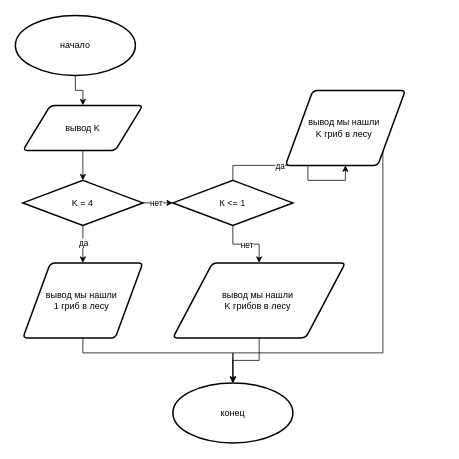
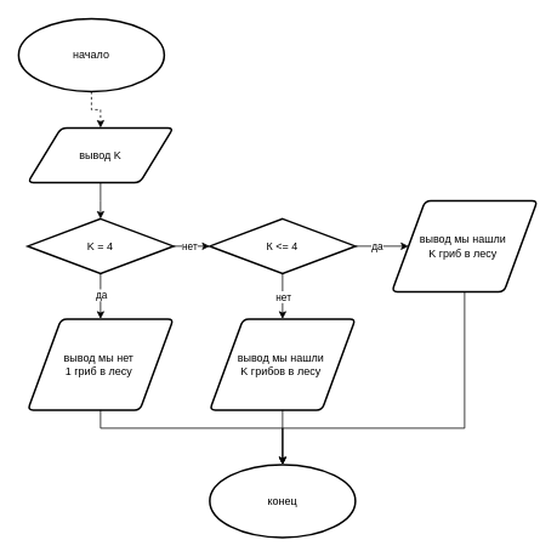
  <mxCell id="0" />
  <mxCell id="1" parent="0" />
- <mxCell id="2" value="" style="edgeStyle=orthogonalEdgeStyle;rounded=0;orthogonalLoop=1;jettySize=auto;html=1;" parent="1" source="3" target="5" edge="1"><mxGeometry relative="1" as="geometry" /></mxCell>
+ <mxCell id="2" value="" style="edgeStyle=orthogonalEdgeStyle;rounded=0;orthogonalLoop=1;jettySize=auto;html=1;dashed=1;" parent="1" source="3" target="5" edge="1"><mxGeometry relative="1" as="geometry" /></mxCell>
  <mxCell id="3" value="начало" style="strokeWidth=2;html=1;shape=mxgraph.flowchart.start_2;whiteSpace=wrap;" parent="1" vertex="1"><mxGeometry x="20" y="20" width="160" height="80" as="geometry" /></mxCell>
  <mxCell id="4" value="" style="edgeStyle=orthogonalEdgeStyle;rounded=0;orthogonalLoop=1;jettySize=auto;html=1;" parent="1" source="5" edge="1"><mxGeometry relative="1" as="geometry"><mxPoint x="110" y="240" as="targetPoint" /></mxGeometry></mxCell>
  <mxCell id="5" value="вывод K" style="shape=parallelogram;html=1;strokeWidth=2;perimeter=parallelogramPerimeter;whiteSpace=wrap;rounded=1;arcSize=12;size=0.23;" parent="1" vertex="1"><mxGeometry x="30" y="140" width="160" height="60" as="geometry" /></mxCell>
  <mxCell id="6" value="" style="edgeStyle=orthogonalEdgeStyle;rounded=0;orthogonalLoop=1;jettySize=auto;html=1;" edge="1" parent="1" source="10" target="11"><mxGeometry relative="1" as="geometry" /></mxCell>
  <mxCell id="7" value="да" style="edgeLabel;html=1;align=center;verticalAlign=middle;resizable=0;points=[];" vertex="1" connectable="0" parent="6"><mxGeometry x="-0.087" relative="1" as="geometry"><mxPoint as="offset" /></mxGeometry></mxCell>
  <mxCell id="8" value="" style="edgeStyle=orthogonalEdgeStyle;rounded=0;orthogonalLoop=1;jettySize=auto;html=1;" edge="1" parent="1" source="10" target="17"><mxGeometry relative="1" as="geometry" /></mxCell>
  <mxCell id="9" value="нет" style="edgeLabel;html=1;align=center;verticalAlign=middle;resizable=0;points=[];" vertex="1" connectable="0" parent="8"><mxGeometry x="-0.156" y="-1" relative="1" as="geometry"><mxPoint y="-1" as="offset" /></mxGeometry></mxCell>
  <mxCell id="10" value="K = 4" style="strokeWidth=2;html=1;shape=mxgraph.flowchart.decision;whiteSpace=wrap;" parent="1" vertex="1"><mxGeometry x="30" y="240" width="160" height="60" as="geometry" /></mxCell>
- <mxCell id="11" value="вывод&amp;nbsp;&lt;span style=&quot;&quot; lang=&quot;RU&quot;&gt;&lt;font style=&quot;&quot;&gt;&lt;font face=&quot;Helvetica&quot;&gt;мы нашли&amp;nbsp;&lt;/font&gt;&lt;/font&gt;&lt;/span&gt;&lt;div&gt;&lt;span style=&quot;&quot; lang=&quot;RU&quot;&gt;&lt;font style=&quot;&quot;&gt;&lt;font face=&quot;Helvetica&quot;&gt;1 гриб в &lt;/font&gt;&lt;font face=&quot;Helvetica&quot;&gt;лесу&lt;/font&gt;&lt;/font&gt;&lt;/span&gt;&lt;font face=&quot;Helvetica&quot;&gt;&amp;nbsp;&lt;/font&gt;&lt;/div&gt;" style="shape=parallelogram;html=1;strokeWidth=2;perimeter=parallelogramPerimeter;whiteSpace=wrap;rounded=1;arcSize=12;size=0.23;" parent="1" vertex="1"><mxGeometry x="30" y="350" width="160" height="100" as="geometry" /></mxCell>
+ <mxCell id="11" value="вывод&amp;nbsp;&lt;span style=&quot;&quot; lang=&quot;RU&quot;&gt;&lt;font style=&quot;&quot;&gt;&lt;font face=&quot;Helvetica&quot;&gt;мы нет&amp;nbsp;&lt;/font&gt;&lt;/font&gt;&lt;/span&gt;&lt;div&gt;&lt;span style=&quot;&quot; lang=&quot;RU&quot;&gt;&lt;font style=&quot;&quot;&gt;&lt;font face=&quot;Helvetica&quot;&gt;1 гриб в &lt;/font&gt;&lt;font face=&quot;Helvetica&quot;&gt;лесу&lt;/font&gt;&lt;/font&gt;&lt;/span&gt;&lt;font face=&quot;Helvetica&quot;&gt;&amp;nbsp;&lt;/font&gt;&lt;/div&gt;" style="shape=parallelogram;html=1;strokeWidth=2;perimeter=parallelogramPerimeter;whiteSpace=wrap;rounded=1;arcSize=12;size=0.23;" parent="1" vertex="1"><mxGeometry x="30" y="350" width="160" height="100" as="geometry" /></mxCell>
  <mxCell id="12" value="конец" style="strokeWidth=2;html=1;shape=mxgraph.flowchart.start_2;whiteSpace=wrap;" parent="1" vertex="1"><mxGeometry x="230" y="510" width="160" height="80" as="geometry" /></mxCell>
  <mxCell id="13" value="" style="edgeStyle=orthogonalEdgeStyle;rounded=0;orthogonalLoop=1;jettySize=auto;html=1;" edge="1" parent="1" source="17" target="19"><mxGeometry relative="1" as="geometry" /></mxCell>
  <mxCell id="14" value="да" style="edgeLabel;html=1;align=center;verticalAlign=middle;resizable=0;points=[];" vertex="1" connectable="0" parent="13"><mxGeometry x="-0.22" y="-1" relative="1" as="geometry"><mxPoint y="-1" as="offset" /></mxGeometry></mxCell>
  <mxCell id="15" value="" style="edgeStyle=orthogonalEdgeStyle;rounded=0;orthogonalLoop=1;jettySize=auto;html=1;" edge="1" parent="1" source="17" target="20"><mxGeometry relative="1" as="geometry" /></mxCell>
  <mxCell id="16" value="нет" style="edgeLabel;html=1;align=center;verticalAlign=middle;resizable=0;points=[];" vertex="1" connectable="0" parent="15"><mxGeometry x="0.004" relative="1" as="geometry"><mxPoint as="offset" /></mxGeometry></mxCell>
- <mxCell id="17" value="К &amp;lt;= 1" style="strokeWidth=2;html=1;shape=mxgraph.flowchart.decision;whiteSpace=wrap;" vertex="1" parent="1"><mxGeometry x="230" y="240" width="160" height="60" as="geometry" /></mxCell>
+ <mxCell id="17" value="К &amp;lt;= 4" style="strokeWidth=2;html=1;shape=mxgraph.flowchart.decision;whiteSpace=wrap;" vertex="1" parent="1"><mxGeometry x="230" y="240" width="160" height="60" as="geometry" /></mxCell>
  <mxCell id="18" style="edgeStyle=orthogonalEdgeStyle;rounded=0;orthogonalLoop=1;jettySize=auto;html=1;" edge="1" parent="1" source="19"><mxGeometry relative="1" as="geometry"><mxPoint x="310" y="510" as="targetPoint" /><Array as="points"><mxPoint x="510" y="470" /><mxPoint x="310" y="470" /></Array></mxGeometry></mxCell>
- <mxCell id="19" value="вывод&amp;nbsp;&lt;span style=&quot;&quot; lang=&quot;RU&quot;&gt;&lt;font style=&quot;&quot;&gt;&lt;font face=&quot;Helvetica&quot;&gt;мы нашли&amp;nbsp;&lt;/font&gt;&lt;/font&gt;&lt;/span&gt;&lt;div&gt;&lt;span style=&quot;&quot; lang=&quot;RU&quot;&gt;&lt;font style=&quot;&quot;&gt;&lt;font face=&quot;Helvetica&quot;&gt;K гриб в &lt;/font&gt;&lt;font face=&quot;Helvetica&quot;&gt;лесу&lt;/font&gt;&lt;/font&gt;&lt;/span&gt;&lt;font face=&quot;Helvetica&quot;&gt;&amp;nbsp;&lt;/font&gt;&lt;/div&gt;" style="shape=parallelogram;html=1;strokeWidth=2;perimeter=parallelogramPerimeter;whiteSpace=wrap;rounded=1;arcSize=12;size=0.23;" vertex="1" parent="1"><mxGeometry x="380" y="120" width="160" height="100" as="geometry" /></mxCell>
- <mxCell id="20" value="вывод&amp;nbsp;&lt;span style=&quot;&quot; lang=&quot;RU&quot;&gt;&lt;font style=&quot;&quot;&gt;&lt;font face=&quot;Helvetica&quot;&gt;мы нашли&amp;nbsp;&lt;/font&gt;&lt;/font&gt;&lt;/span&gt;&lt;div&gt;&lt;span style=&quot;&quot; lang=&quot;RU&quot;&gt;&lt;font style=&quot;&quot;&gt;&lt;font face=&quot;Helvetica&quot;&gt;K грибов в &lt;/font&gt;&lt;font face=&quot;Helvetica&quot;&gt;лесу&lt;/font&gt;&lt;/font&gt;&lt;/span&gt;&lt;font face=&quot;Helvetica&quot;&gt;&amp;nbsp;&lt;/font&gt;&lt;/div&gt;" style="shape=parallelogram;html=1;strokeWidth=2;perimeter=parallelogramPerimeter;whiteSpace=wrap;rounded=1;arcSize=12;size=0.23;" vertex="1" parent="1"><mxGeometry x="230" y="350" width="230" height="100" as="geometry" /></mxCell>
+ <mxCell id="19" value="вывод&amp;nbsp;&lt;span style=&quot;&quot; lang=&quot;RU&quot;&gt;&lt;font style=&quot;&quot;&gt;&lt;font face=&quot;Helvetica&quot;&gt;мы нашли&amp;nbsp;&lt;/font&gt;&lt;/font&gt;&lt;/span&gt;&lt;div&gt;&lt;span style=&quot;&quot; lang=&quot;RU&quot;&gt;&lt;font style=&quot;&quot;&gt;&lt;font face=&quot;Helvetica&quot;&gt;K гриб в &lt;/font&gt;&lt;font face=&quot;Helvetica&quot;&gt;лесу&lt;/font&gt;&lt;/font&gt;&lt;/span&gt;&lt;font face=&quot;Helvetica&quot;&gt;&amp;nbsp;&lt;/font&gt;&lt;/div&gt;" style="shape=parallelogram;html=1;strokeWidth=2;perimeter=parallelogramPerimeter;whiteSpace=wrap;rounded=1;arcSize=12;size=0.23;" vertex="1" parent="1"><mxGeometry x="430" y="220" width="160" height="100" as="geometry" /></mxCell>
+ <mxCell id="20" value="вывод&amp;nbsp;&lt;span style=&quot;&quot; lang=&quot;RU&quot;&gt;&lt;font style=&quot;&quot;&gt;&lt;font face=&quot;Helvetica&quot;&gt;мы нашли&amp;nbsp;&lt;/font&gt;&lt;/font&gt;&lt;/span&gt;&lt;div&gt;&lt;span style=&quot;&quot; lang=&quot;RU&quot;&gt;&lt;font style=&quot;&quot;&gt;&lt;font face=&quot;Helvetica&quot;&gt;K грибов в &lt;/font&gt;&lt;font face=&quot;Helvetica&quot;&gt;лесу&lt;/font&gt;&lt;/font&gt;&lt;/span&gt;&lt;font face=&quot;Helvetica&quot;&gt;&amp;nbsp;&lt;/font&gt;&lt;/div&gt;" style="shape=parallelogram;html=1;strokeWidth=2;perimeter=parallelogramPerimeter;whiteSpace=wrap;rounded=1;arcSize=12;size=0.23;" vertex="1" parent="1"><mxGeometry x="230" y="350" width="160" height="100" as="geometry" /></mxCell>
  <mxCell id="21" style="edgeStyle=orthogonalEdgeStyle;rounded=0;orthogonalLoop=1;jettySize=auto;html=1;entryX=0.5;entryY=0;entryDx=0;entryDy=0;entryPerimeter=0;" edge="1" parent="1" source="20" target="12"><mxGeometry relative="1" as="geometry" /></mxCell>
  <mxCell id="22" style="edgeStyle=orthogonalEdgeStyle;rounded=0;orthogonalLoop=1;jettySize=auto;html=1;entryX=0.5;entryY=0;entryDx=0;entryDy=0;entryPerimeter=0;" edge="1" parent="1" source="11" target="12"><mxGeometry relative="1" as="geometry"><Array as="points"><mxPoint x="110" y="470" /><mxPoint x="310" y="470" /></Array></mxGeometry></mxCell>
